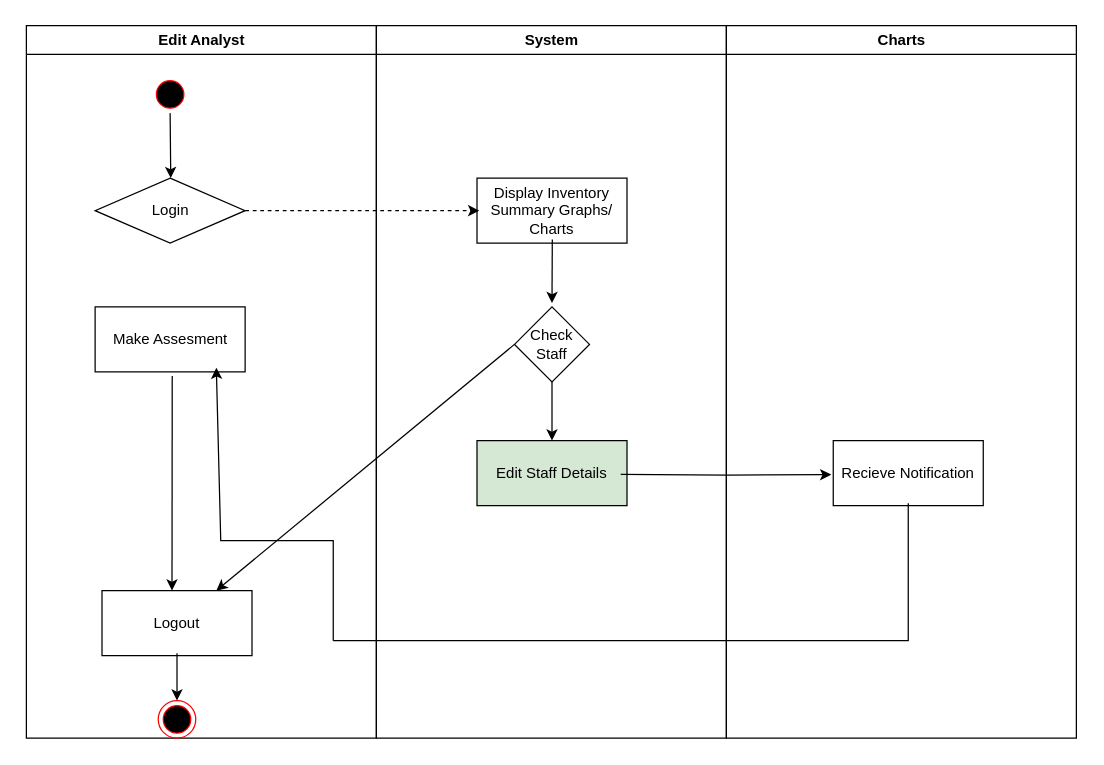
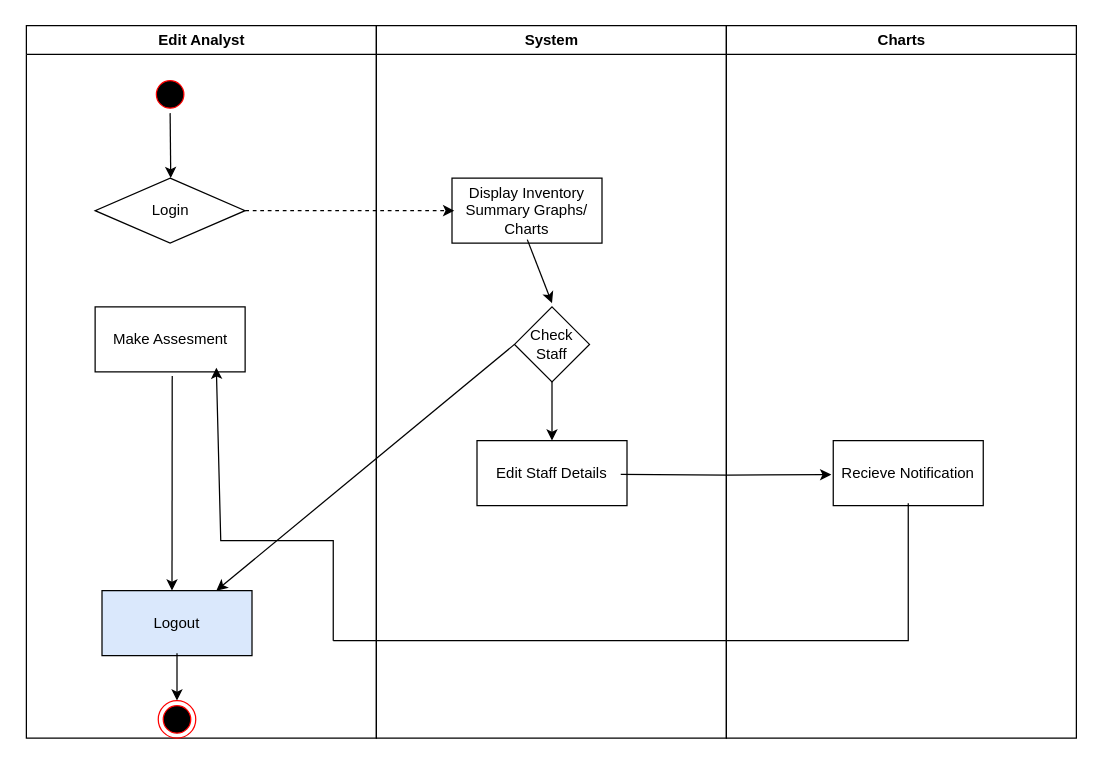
  <mxCell id="0" />
  <mxCell id="1" parent="0" />
  <mxCell id="2" value="Edit Analyst" style="swimlane;whiteSpace=wrap" parent="1" vertex="1"><mxGeometry x="20.5" y="20" width="280" height="570" as="geometry" /></mxCell>
  <mxCell id="3" value="" style="ellipse;shape=startState;fillColor=#000000;strokeColor=#ff0000;" parent="2" vertex="1"><mxGeometry x="100" y="40" width="30" height="30" as="geometry" /></mxCell>
  <mxCell id="4" value="Login" style="rhombus;whiteSpace=wrap;html=1;" vertex="1" parent="2"><mxGeometry x="55" y="122" width="120" height="52" as="geometry" /></mxCell>
  <mxCell id="5" value="" style="endArrow=classic;html=1;rounded=0;exitX=0.5;exitY=1;exitDx=0;exitDy=0;" edge="1" parent="2" source="3"><mxGeometry width="50" height="50" relative="1" as="geometry"><mxPoint x="335.5" y="292" as="sourcePoint" /><mxPoint x="115.5" y="122" as="targetPoint" /></mxGeometry></mxCell>
  <mxCell id="6" value="Make Assesment" style="rounded=0;whiteSpace=wrap;html=1;" vertex="1" parent="2"><mxGeometry x="55" y="225" width="120" height="52" as="geometry" /></mxCell>
- <mxCell id="7" value="Logout" style="rounded=0;whiteSpace=wrap;html=1;" vertex="1" parent="2"><mxGeometry x="60.5" y="452" width="120" height="52" as="geometry" /></mxCell>
+ <mxCell id="7" value="Logout" style="rounded=0;whiteSpace=wrap;html=1;fillColor=#dae8fc;" vertex="1" parent="2"><mxGeometry x="60.5" y="452" width="120" height="52" as="geometry" /></mxCell>
  <mxCell id="8" value="" style="ellipse;shape=endState;fillColor=#000000;strokeColor=#ff0000" parent="2" vertex="1"><mxGeometry x="105.5" y="540" width="30" height="30" as="geometry" /></mxCell>
  <mxCell id="9" value="" style="endArrow=classic;html=1;rounded=0;exitX=0.514;exitY=1.065;exitDx=0;exitDy=0;exitPerimeter=0;" edge="1" parent="2" source="6"><mxGeometry width="50" height="50" relative="1" as="geometry"><mxPoint x="345.5" y="292" as="sourcePoint" /><mxPoint x="116.5" y="452" as="targetPoint" /></mxGeometry></mxCell>
  <mxCell id="10" value="" style="endArrow=classic;html=1;rounded=0;entryX=0.5;entryY=0;entryDx=0;entryDy=0;" edge="1" parent="2" target="8"><mxGeometry width="50" height="50" relative="1" as="geometry"><mxPoint x="120.5" y="502" as="sourcePoint" /><mxPoint x="385.5" y="232" as="targetPoint" /></mxGeometry></mxCell>
  <mxCell id="11" value="System" style="swimlane;whiteSpace=wrap" parent="1" vertex="1"><mxGeometry x="300.5" y="20" width="280" height="570" as="geometry" /></mxCell>
- <mxCell id="12" value="Display Inventory Summary Graphs/ Charts" style="rounded=0;whiteSpace=wrap;html=1;" vertex="1" parent="11"><mxGeometry x="80.5" y="122" width="120" height="52" as="geometry" /></mxCell>
- <mxCell id="13" value="Edit Staff Details" style="rounded=0;whiteSpace=wrap;html=1;fillColor=#d5e8d4;" vertex="1" parent="11"><mxGeometry x="80.5" y="332" width="120" height="52" as="geometry" /></mxCell>
+ <mxCell id="12" value="Display Inventory Summary Graphs/ Charts" style="rounded=0;whiteSpace=wrap;html=1;" vertex="1" parent="11"><mxGeometry x="60.5" y="122" width="120" height="52" as="geometry" /></mxCell>
+ <mxCell id="13" value="Edit Staff Details" style="rounded=0;whiteSpace=wrap;html=1;" vertex="1" parent="11"><mxGeometry x="80.5" y="332" width="120" height="52" as="geometry" /></mxCell>
  <mxCell id="14" value="Check Staff" style="rhombus;whiteSpace=wrap;html=1;" vertex="1" parent="11"><mxGeometry x="110.5" y="225" width="60" height="60" as="geometry" /></mxCell>
  <mxCell id="15" value="" style="endArrow=classic;html=1;rounded=0;exitX=0.502;exitY=0.946;exitDx=0;exitDy=0;exitPerimeter=0;" edge="1" parent="11" source="12"><mxGeometry width="50" height="50" relative="1" as="geometry"><mxPoint x="195.5" y="212" as="sourcePoint" /><mxPoint x="140.5" y="222" as="targetPoint" /></mxGeometry></mxCell>
  <mxCell id="16" value="" style="endArrow=classic;html=1;rounded=0;exitX=0.5;exitY=1;exitDx=0;exitDy=0;" edge="1" parent="11" source="14"><mxGeometry width="50" height="50" relative="1" as="geometry"><mxPoint x="85.5" y="312" as="sourcePoint" /><mxPoint x="140.5" y="332" as="targetPoint" /></mxGeometry></mxCell>
  <mxCell id="17" value="Charts" style="swimlane;whiteSpace=wrap" parent="1" vertex="1"><mxGeometry x="580.5" y="20" width="280" height="570" as="geometry" /></mxCell>
  <mxCell id="18" value="Recieve Notification" style="rounded=0;whiteSpace=wrap;html=1;" vertex="1" parent="17"><mxGeometry x="85.5" y="332" width="120" height="52" as="geometry" /></mxCell>
  <mxCell id="19" value="" style="endArrow=classic;html=1;rounded=0;exitX=1.001;exitY=0.5;exitDx=0;exitDy=0;exitPerimeter=0;entryX=0.015;entryY=0.5;entryDx=0;entryDy=0;entryPerimeter=0;dashed=1;" edge="1" parent="1" source="4" target="12"><mxGeometry width="50" height="50" relative="1" as="geometry"><mxPoint x="136" y="192" as="sourcePoint" /><mxPoint x="136" y="282" as="targetPoint" /></mxGeometry></mxCell>
  <mxCell id="20" value="" style="endArrow=classic;html=1;rounded=0;exitX=0;exitY=0.5;exitDx=0;exitDy=0;" edge="1" parent="1" source="14" target="7"><mxGeometry width="50" height="50" relative="1" as="geometry"><mxPoint x="396" y="342" as="sourcePoint" /><mxPoint x="446" y="292" as="targetPoint" /></mxGeometry></mxCell>
  <mxCell id="21" style="edgeStyle=orthogonalEdgeStyle;rounded=0;orthogonalLoop=1;jettySize=auto;html=1;entryX=-0.013;entryY=0.523;entryDx=0;entryDy=0;entryPerimeter=0;" edge="1" parent="1" target="18"><mxGeometry relative="1" as="geometry"><mxPoint x="496" y="379" as="sourcePoint" /></mxGeometry></mxCell>
  <mxCell id="22" style="edgeStyle=orthogonalEdgeStyle;rounded=0;orthogonalLoop=1;jettySize=auto;html=1;endArrow=none;endFill=0;" edge="1" parent="1"><mxGeometry relative="1" as="geometry"><mxPoint x="266" y="512" as="targetPoint" /><mxPoint x="726" y="402" as="sourcePoint" /><Array as="points"><mxPoint x="726" y="492" /><mxPoint x="726" y="492" /></Array></mxGeometry></mxCell>
  <mxCell id="23" value="" style="endArrow=classic;html=1;rounded=0;entryX=0.808;entryY=0.935;entryDx=0;entryDy=0;entryPerimeter=0;" edge="1" parent="1" target="6"><mxGeometry width="50" height="50" relative="1" as="geometry"><mxPoint x="266" y="512" as="sourcePoint" /><mxPoint x="266" y="372" as="targetPoint" /><Array as="points"><mxPoint x="266" y="432" /><mxPoint x="176" y="432" /></Array></mxGeometry></mxCell>
